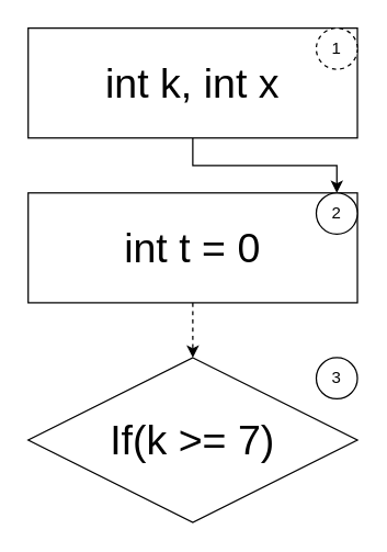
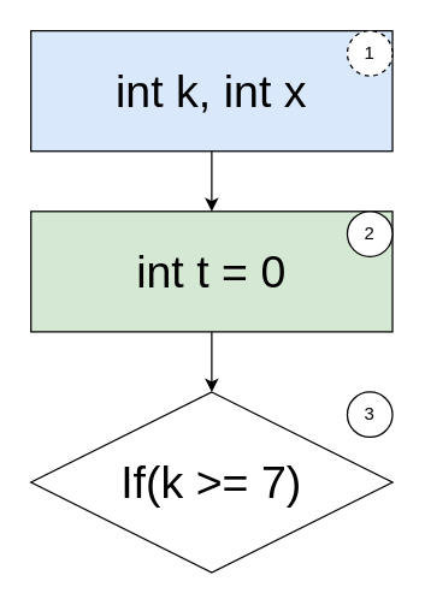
  <mxCell id="0" />
  <mxCell id="1" parent="0" />
- <mxCell id="2" style="edgeStyle=orthogonalEdgeStyle;rounded=0;orthogonalLoop=1;jettySize=auto;html=1;" edge="1" parent="1" source="4" target="8"><mxGeometry relative="1" as="geometry" /></mxCell>
+ <mxCell id="2" style="edgeStyle=orthogonalEdgeStyle;rounded=0;orthogonalLoop=1;jettySize=auto;html=1;entryX=0.5;entryY=0;entryDx=0;entryDy=0;" edge="1" parent="1" source="4" target="7"><mxGeometry relative="1" as="geometry" /></mxCell>
  <mxCell id="3" value="" style="group" vertex="1" connectable="0" parent="1"><mxGeometry x="20" y="20" width="240" height="80" as="geometry" /></mxCell>
- <mxCell id="4" value="&lt;font style=&quot;font-size: 30px;&quot;&gt;int k, int x&lt;/font&gt;" style="rounded=0;whiteSpace=wrap;html=1;" vertex="1" parent="3"><mxGeometry width="240" height="80" as="geometry" /></mxCell>
+ <mxCell id="4" value="&lt;font style=&quot;font-size: 30px;&quot;&gt;int k, int x&lt;/font&gt;" style="rounded=0;whiteSpace=wrap;html=1;fillColor=#dae8fc;" vertex="1" parent="3"><mxGeometry width="240" height="80" as="geometry" /></mxCell>
  <mxCell id="5" value="1" style="ellipse;whiteSpace=wrap;html=1;aspect=fixed;dashed=1;" vertex="1" parent="3"><mxGeometry x="210" width="30" height="30" as="geometry" /></mxCell>
  <mxCell id="6" value="" style="group" vertex="1" connectable="0" parent="1"><mxGeometry x="20" y="140" width="240" height="80" as="geometry" /></mxCell>
- <mxCell id="7" value="&lt;font style=&quot;font-size: 30px;&quot;&gt;int t = 0&lt;/font&gt;" style="rounded=0;whiteSpace=wrap;html=1;" vertex="1" parent="6"><mxGeometry width="240" height="80" as="geometry" /></mxCell>
+ <mxCell id="7" value="&lt;font style=&quot;font-size: 30px;&quot;&gt;int t = 0&lt;/font&gt;" style="rounded=0;whiteSpace=wrap;html=1;fillColor=#d5e8d4;" vertex="1" parent="6"><mxGeometry width="240" height="80" as="geometry" /></mxCell>
  <mxCell id="8" value="2" style="ellipse;whiteSpace=wrap;html=1;aspect=fixed;" vertex="1" parent="6"><mxGeometry x="210" width="30" height="30" as="geometry" /></mxCell>
  <mxCell id="9" value="&lt;font style=&quot;font-size: 30px;&quot;&gt;If(k &amp;gt;= 7)&lt;/font&gt;" style="rhombus;whiteSpace=wrap;html=1;" vertex="1" parent="1"><mxGeometry x="20" y="260" width="240" height="120" as="geometry" /></mxCell>
- <mxCell id="10" style="edgeStyle=orthogonalEdgeStyle;rounded=0;orthogonalLoop=1;jettySize=auto;html=1;exitX=0.5;exitY=1;exitDx=0;exitDy=0;entryX=0.5;entryY=0;entryDx=0;entryDy=0;dashed=1;" edge="1" parent="1" source="7" target="9"><mxGeometry relative="1" as="geometry" /></mxCell>
+ <mxCell id="10" style="edgeStyle=orthogonalEdgeStyle;rounded=0;orthogonalLoop=1;jettySize=auto;html=1;exitX=0.5;exitY=1;exitDx=0;exitDy=0;entryX=0.5;entryY=0;entryDx=0;entryDy=0;" edge="1" parent="1" source="7" target="9"><mxGeometry relative="1" as="geometry" /></mxCell>
  <mxCell id="11" value="3" style="ellipse;whiteSpace=wrap;html=1;aspect=fixed;" vertex="1" parent="1"><mxGeometry x="230" y="260" width="30" height="30" as="geometry" /></mxCell>
